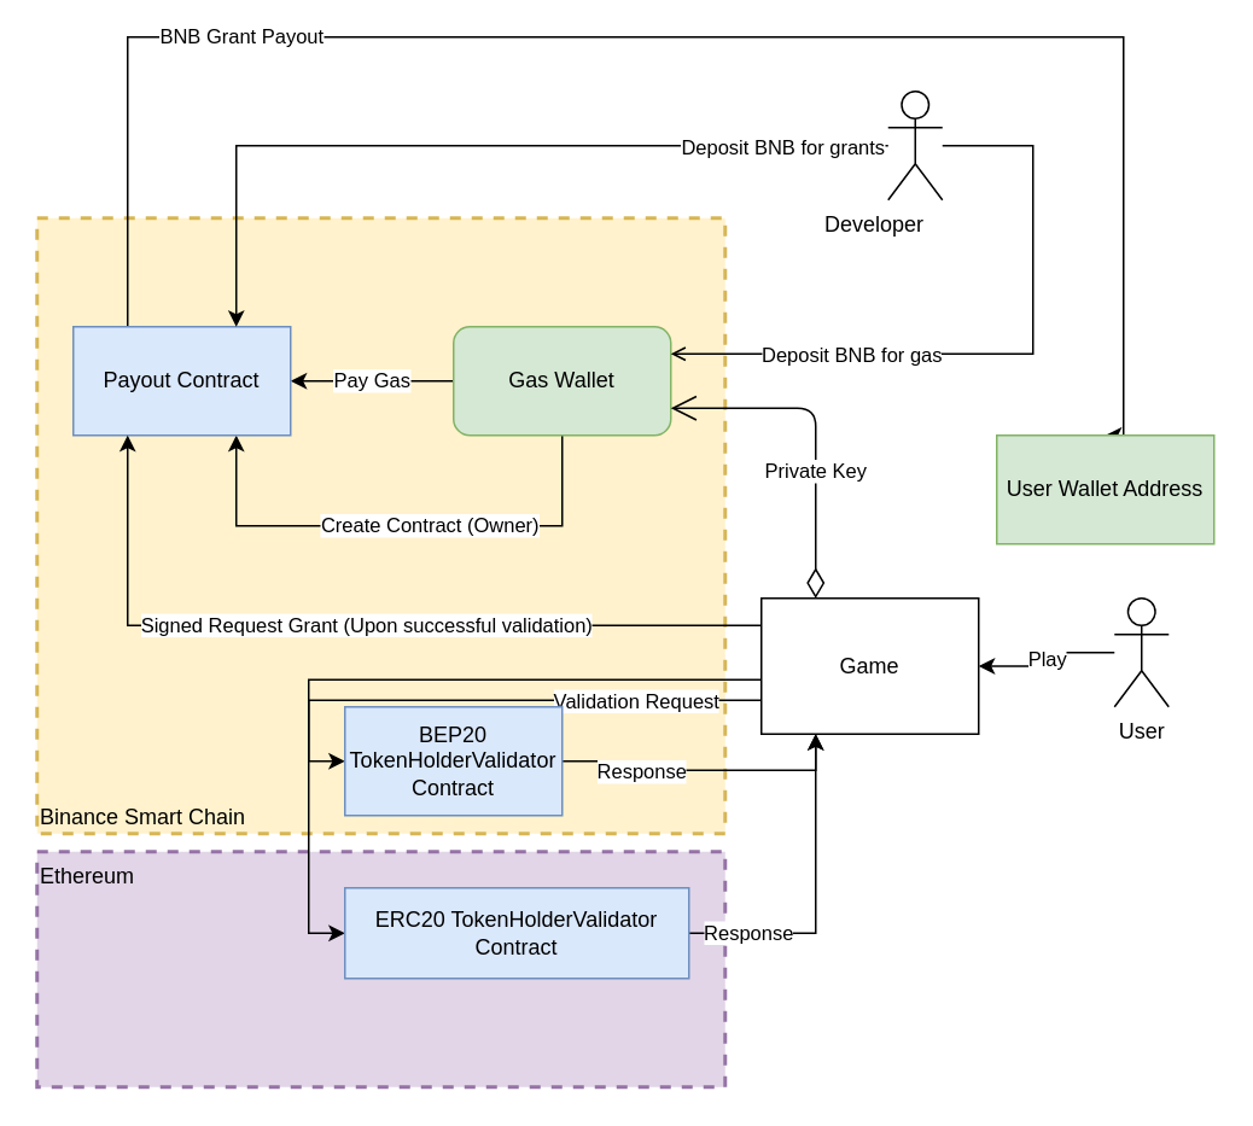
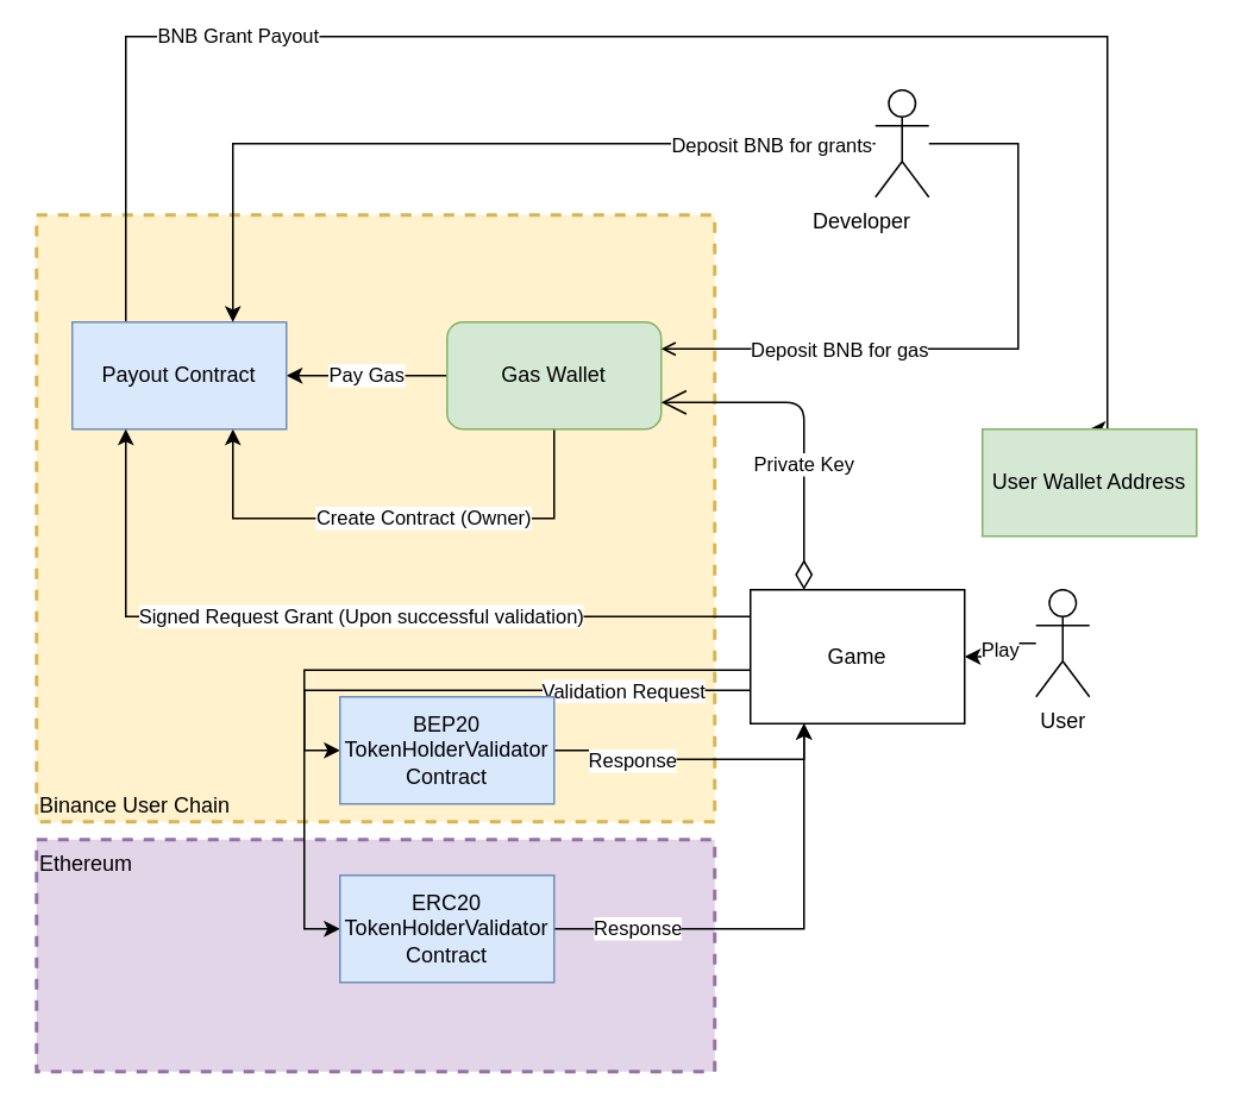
  <mxCell id="0" />
  <mxCell id="1" parent="0" />
- <mxCell id="2" value="Binance Smart Chain" style="rounded=0;whiteSpace=wrap;html=1;dashed=1;strokeWidth=2;align=left;verticalAlign=bottom;fillColor=#fff2cc;strokeColor=#d6b656;" parent="1" vertex="1"><mxGeometry x="20" y="120" width="380" height="340" as="geometry" /></mxCell>
+ <mxCell id="2" value="Binance User Chain" style="rounded=0;whiteSpace=wrap;html=1;dashed=1;strokeWidth=2;align=left;verticalAlign=bottom;fillColor=#fff2cc;strokeColor=#d6b656;" parent="1" vertex="1"><mxGeometry x="20" y="120" width="380" height="340" as="geometry" /></mxCell>
  <mxCell id="3" value="Ethereum" style="rounded=0;whiteSpace=wrap;html=1;dashed=1;strokeWidth=2;align=left;verticalAlign=top;fillColor=#e1d5e7;strokeColor=#9673a6;" parent="1" vertex="1"><mxGeometry x="20" y="470" width="380" height="130" as="geometry" /></mxCell>
  <mxCell id="4" value="Pay Gas" style="edgeStyle=orthogonalEdgeStyle;rounded=0;orthogonalLoop=1;jettySize=auto;html=1;entryX=1;entryY=0.5;entryDx=0;entryDy=0;" parent="1" source="6" target="9" edge="1"><mxGeometry relative="1" as="geometry" /></mxCell>
  <mxCell id="5" value="Create Contract (Owner)" style="edgeStyle=orthogonalEdgeStyle;rounded=0;orthogonalLoop=1;jettySize=auto;html=1;exitX=0.5;exitY=1;exitDx=0;exitDy=0;entryX=0.75;entryY=1;entryDx=0;entryDy=0;" parent="1" source="6" target="9" edge="1"><mxGeometry x="-0.118" relative="1" as="geometry"><mxPoint as="offset" /><Array as="points"><mxPoint x="310" y="290" /><mxPoint x="130" y="290" /></Array></mxGeometry></mxCell>
  <mxCell id="6" value="Gas Wallet" style="whiteSpace=wrap;html=1;fillColor=#d5e8d4;strokeColor=#82b366;rounded=1;" parent="1" vertex="1"><mxGeometry x="250" y="180" width="120" height="60" as="geometry" /></mxCell>
  <mxCell id="7" style="edgeStyle=orthogonalEdgeStyle;rounded=0;orthogonalLoop=1;jettySize=auto;html=1;entryX=0.5;entryY=0;entryDx=0;entryDy=0;exitX=0.25;exitY=0;exitDx=0;exitDy=0;" parent="1" source="9" target="15" edge="1"><mxGeometry relative="1" as="geometry"><Array as="points"><mxPoint x="70" y="20" /><mxPoint x="620" y="20" /><mxPoint x="620" y="240" /></Array></mxGeometry></mxCell>
  <mxCell id="8" value="BNB Grant Payout" style="edgeLabel;html=1;align=center;verticalAlign=middle;resizable=0;points=[];" parent="7" vertex="1" connectable="0"><mxGeometry x="-0.579" y="1" relative="1" as="geometry"><mxPoint x="24" as="offset" /></mxGeometry></mxCell>
  <mxCell id="9" value="Payout Contract" style="rounded=0;whiteSpace=wrap;html=1;fillColor=#dae8fc;strokeColor=#6c8ebf;" parent="1" vertex="1"><mxGeometry x="40" y="180" width="120" height="60" as="geometry" /></mxCell>
  <mxCell id="10" value="Signed Request Grant (Upon successful validation)" style="edgeStyle=orthogonalEdgeStyle;rounded=0;orthogonalLoop=1;jettySize=auto;html=1;exitX=0;exitY=0.25;exitDx=0;exitDy=0;entryX=0.25;entryY=1;entryDx=0;entryDy=0;" parent="1" source="14" target="9" edge="1"><mxGeometry x="-0.032" relative="1" as="geometry"><mxPoint as="offset" /><Array as="points"><mxPoint x="70" y="345" /></Array></mxGeometry></mxCell>
  <mxCell id="11" style="edgeStyle=orthogonalEdgeStyle;rounded=0;orthogonalLoop=1;jettySize=auto;html=1;exitX=0;exitY=0.75;exitDx=0;exitDy=0;entryX=0;entryY=0.5;entryDx=0;entryDy=0;" parent="1" source="14" target="28" edge="1"><mxGeometry relative="1" as="geometry"><Array as="points"><mxPoint x="170" y="375" /><mxPoint x="170" y="420" /></Array></mxGeometry></mxCell>
  <mxCell id="12" style="edgeStyle=orthogonalEdgeStyle;rounded=0;orthogonalLoop=1;jettySize=auto;html=1;entryX=0;entryY=0.5;entryDx=0;entryDy=0;exitX=0;exitY=0.75;exitDx=0;exitDy=0;" parent="1" source="14" target="25" edge="1"><mxGeometry relative="1" as="geometry" /></mxCell>
  <mxCell id="13" value="Validation Request" style="edgeLabel;html=1;align=center;verticalAlign=middle;resizable=0;points=[];" parent="12" vertex="1" connectable="0"><mxGeometry x="-0.318" relative="1" as="geometry"><mxPoint x="66" as="offset" /></mxGeometry></mxCell>
  <mxCell id="14" value="Game" style="rounded=0;whiteSpace=wrap;html=1;" parent="1" vertex="1"><mxGeometry x="420" y="330" width="120" height="75" as="geometry" /></mxCell>
  <mxCell id="15" value="User Wallet Address" style="rounded=0;whiteSpace=wrap;html=1;fillColor=#d5e8d4;strokeColor=#82b366;" parent="1" vertex="1"><mxGeometry x="550" y="240" width="120" height="60" as="geometry" /></mxCell>
  <mxCell id="16" value="Private Key" style="endArrow=open;html=1;endSize=12;startArrow=diamondThin;startSize=14;startFill=0;edgeStyle=orthogonalEdgeStyle;exitX=0.25;exitY=0;exitDx=0;exitDy=0;entryX=1;entryY=0.75;entryDx=0;entryDy=0;" parent="1" source="14" target="6" edge="1"><mxGeometry x="-0.243" relative="1" as="geometry"><mxPoint x="240" y="300" as="sourcePoint" /><mxPoint x="400" y="300" as="targetPoint" /><mxPoint as="offset" /></mxGeometry></mxCell>
  <mxCell id="17" value="Play" style="edgeStyle=orthogonalEdgeStyle;rounded=0;orthogonalLoop=1;jettySize=auto;html=1;" parent="1" source="18" target="14" edge="1"><mxGeometry relative="1" as="geometry" /></mxCell>
- <mxCell id="18" value="User" style="shape=umlActor;verticalLabelPosition=bottom;verticalAlign=top;html=1;" parent="1" vertex="1"><mxGeometry x="615" y="330" width="30" height="60" as="geometry" /></mxCell>
+ <mxCell id="18" value="User" style="shape=umlActor;verticalLabelPosition=bottom;verticalAlign=top;html=1;" parent="1" vertex="1"><mxGeometry x="580" y="330" width="30" height="60" as="geometry" /></mxCell>
  <mxCell id="19" style="edgeStyle=orthogonalEdgeStyle;rounded=0;orthogonalLoop=1;jettySize=auto;html=1;entryX=0.75;entryY=0;entryDx=0;entryDy=0;" parent="1" source="23" target="9" edge="1"><mxGeometry relative="1" as="geometry" /></mxCell>
  <mxCell id="20" value="Deposit BNB for grants" style="edgeLabel;html=1;align=center;verticalAlign=middle;resizable=0;points=[];" parent="19" vertex="1" connectable="0"><mxGeometry x="-0.133" relative="1" as="geometry"><mxPoint x="140" as="offset" /></mxGeometry></mxCell>
  <mxCell id="21" style="edgeStyle=orthogonalEdgeStyle;rounded=0;orthogonalLoop=1;jettySize=auto;html=1;entryX=1;entryY=0.25;entryDx=0;entryDy=0;endArrow=open;" parent="1" source="23" target="6" edge="1"><mxGeometry relative="1" as="geometry"><Array as="points"><mxPoint x="570" y="80" /><mxPoint x="570" y="195" /></Array></mxGeometry></mxCell>
  <mxCell id="22" value="Deposit BNB for gas" style="edgeLabel;html=1;align=center;verticalAlign=middle;resizable=0;points=[];" parent="21" vertex="1" connectable="0"><mxGeometry x="-0.162" y="-1" relative="1" as="geometry"><mxPoint x="-100" y="12" as="offset" /></mxGeometry></mxCell>
  <mxCell id="23" value="&lt;div&gt;&lt;span&gt;&lt;span style=&quot;white-space: pre&quot;&gt; &lt;/span&gt;Developer&lt;/span&gt;&lt;/div&gt;" style="shape=umlActor;verticalLabelPosition=bottom;verticalAlign=top;html=1;align=left;spacingLeft=-40;" parent="1" vertex="1"><mxGeometry x="490" y="50" width="30" height="60" as="geometry" /></mxCell>
  <mxCell id="24" value="Response" style="edgeStyle=orthogonalEdgeStyle;rounded=0;orthogonalLoop=1;jettySize=auto;html=1;entryX=0.25;entryY=1;entryDx=0;entryDy=0;" parent="1" source="25" target="14" edge="1"><mxGeometry x="-0.63" relative="1" as="geometry"><mxPoint as="offset" /></mxGeometry></mxCell>
- <mxCell id="25" value="ERC20 TokenHolderValidator&lt;br&gt;Contract" style="rounded=0;whiteSpace=wrap;html=1;fillColor=#dae8fc;strokeColor=#6c8ebf;" parent="1" vertex="1"><mxGeometry x="190" y="490" width="190" height="50" as="geometry" /></mxCell>
+ <mxCell id="25" value="ERC20 TokenHolderValidator&lt;br&gt;Contract" style="rounded=0;whiteSpace=wrap;html=1;fillColor=#dae8fc;strokeColor=#6c8ebf;" parent="1" vertex="1"><mxGeometry x="190" y="490" width="120" height="60" as="geometry" /></mxCell>
  <mxCell id="26" style="edgeStyle=orthogonalEdgeStyle;rounded=0;orthogonalLoop=1;jettySize=auto;html=1;entryX=0.25;entryY=1;entryDx=0;entryDy=0;" parent="1" source="28" target="14" edge="1"><mxGeometry relative="1" as="geometry" /></mxCell>
  <mxCell id="27" value="Response" style="edgeLabel;html=1;align=center;verticalAlign=middle;resizable=0;points=[];" parent="26" vertex="1" connectable="0"><mxGeometry x="-0.045" relative="1" as="geometry"><mxPoint x="-31" as="offset" /></mxGeometry></mxCell>
  <mxCell id="28" value="BEP20 TokenHolderValidator&lt;br&gt;Contract" style="rounded=0;whiteSpace=wrap;html=1;fillColor=#dae8fc;strokeColor=#6c8ebf;" parent="1" vertex="1"><mxGeometry x="190" y="390" width="120" height="60" as="geometry" /></mxCell>
